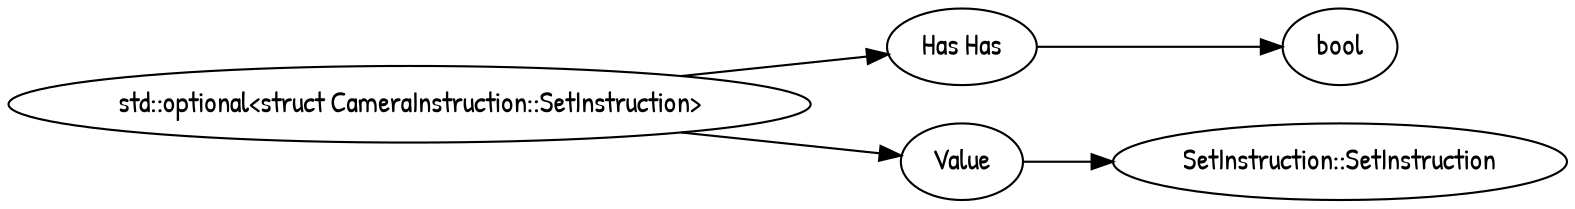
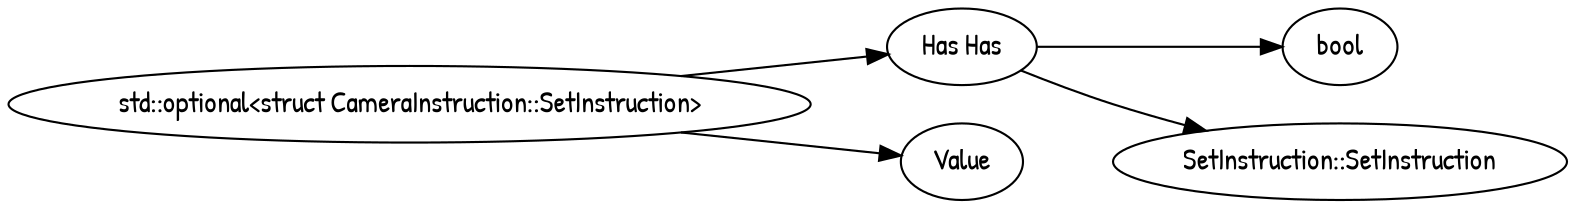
  digraph {
    fontname="Patrick Hand"
    rankdir=LR
    node [fontname="Patrick Hand"]
    edge [fontname="Patrick Hand"]
    n1 [label=bool]
    n2 [label="SetInstruction::SetInstruction"]
    n3 [label="std::optional<struct CameraInstruction::SetInstruction>"]
    n4 [label="Has Has"]
    n5 [label=Value]
    subgraph sub_1 {
      rank=max
      n1
      n2
    }
    n3 -> n4
    n3 -> n5
    n4 -> n1
-   n5 -> n2
+   n4 -> n2
  }
